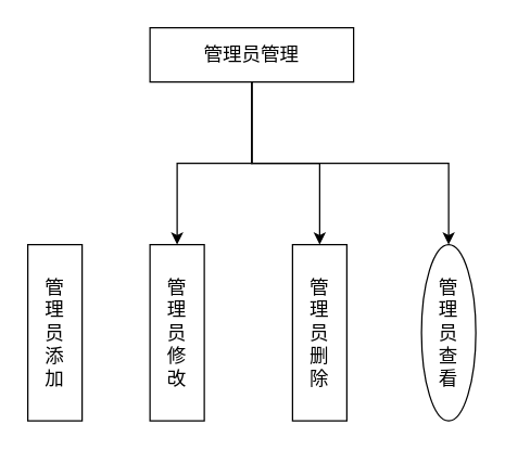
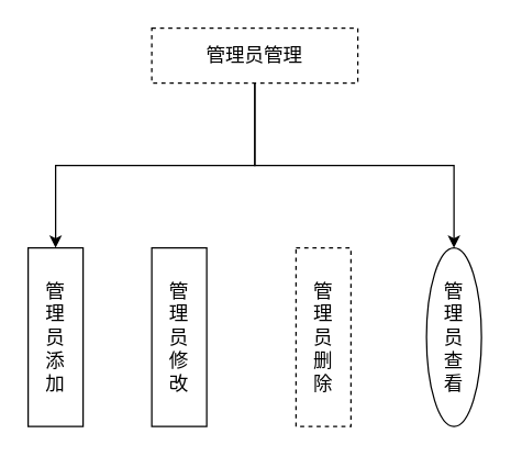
  <mxCell id="0" />
  <mxCell id="1" parent="0" />
- <mxCell id="2" style="edgeStyle=elbowEdgeStyle;rounded=0;orthogonalLoop=1;jettySize=auto;elbow=vertical;html=1;exitX=0.5;exitY=1;exitDx=0;exitDy=0;" parent="1" source="5" target="7" edge="1"><mxGeometry relative="1" as="geometry" /></mxCell>
+ <mxCell id="2" style="edgeStyle=elbowEdgeStyle;rounded=0;orthogonalLoop=1;jettySize=auto;elbow=vertical;html=1;exitX=0.5;exitY=1;exitDx=0;exitDy=0;entryX=0.5;entryY=0;entryDx=0;entryDy=0;" parent="1" source="5" target="6" edge="1"><mxGeometry relative="1" as="geometry" /></mxCell>
  <mxCell id="3" style="edgeStyle=elbowEdgeStyle;rounded=0;orthogonalLoop=1;jettySize=auto;elbow=vertical;html=1;exitX=0.5;exitY=1;exitDx=0;exitDy=0;entryX=0.5;entryY=0;entryDx=0;entryDy=0;" parent="1" source="5" target="9" edge="1"><mxGeometry relative="1" as="geometry" /></mxCell>
- <mxCell id="4" style="edgeStyle=elbowEdgeStyle;rounded=0;orthogonalLoop=1;jettySize=auto;elbow=vertical;html=1;exitX=0.5;exitY=1;exitDx=0;exitDy=0;entryX=0.5;entryY=0;entryDx=0;entryDy=0;" parent="1" source="5" target="8" edge="1"><mxGeometry relative="1" as="geometry" /></mxCell>
- <mxCell id="5" value="&lt;font style=&quot;font-size: 14px&quot;&gt;管理员管理&lt;/font&gt;" style="rounded=0;whiteSpace=wrap;html=1;" parent="1" vertex="1"><mxGeometry x="110" y="20" width="150" height="40" as="geometry" /></mxCell>
+ <mxCell id="5" value="&lt;font style=&quot;font-size: 14px&quot;&gt;管理员管理&lt;/font&gt;" style="rounded=0;whiteSpace=wrap;html=1;dashed=1;" parent="1" vertex="1"><mxGeometry x="110" y="20" width="150" height="40" as="geometry" /></mxCell>
  <mxCell id="6" value="&lt;font style=&quot;font-size: 14px&quot;&gt;管&lt;br&gt;理&lt;br&gt;员&lt;br&gt;添&lt;br&gt;加&lt;/font&gt;" style="rounded=0;whiteSpace=wrap;html=1;" parent="1" vertex="1"><mxGeometry x="20" y="180" width="40" height="130" as="geometry" /></mxCell>
  <mxCell id="7" value="&lt;font style=&quot;font-size: 14px&quot;&gt;管&lt;br&gt;理&lt;br&gt;员&lt;br&gt;修&lt;br&gt;改&lt;/font&gt;" style="rounded=0;whiteSpace=wrap;html=1;" parent="1" vertex="1"><mxGeometry x="110" y="180" width="40" height="130" as="geometry" /></mxCell>
- <mxCell id="8" value="&lt;font style=&quot;font-size: 14px&quot;&gt;管&lt;br&gt;理&lt;br&gt;员&lt;br&gt;删&lt;br&gt;除&lt;/font&gt;" style="rounded=0;whiteSpace=wrap;html=1;" parent="1" vertex="1"><mxGeometry x="215" y="180" width="40" height="130" as="geometry" /></mxCell>
+ <mxCell id="8" value="&lt;font style=&quot;font-size: 14px&quot;&gt;管&lt;br&gt;理&lt;br&gt;员&lt;br&gt;删&lt;br&gt;除&lt;/font&gt;" style="rounded=0;whiteSpace=wrap;html=1;dashed=1;" parent="1" vertex="1"><mxGeometry x="215" y="180" width="40" height="130" as="geometry" /></mxCell>
  <mxCell id="9" value="&lt;font style=&quot;font-size: 14px&quot;&gt;管&lt;br&gt;理&lt;br&gt;员&lt;br&gt;查&lt;br&gt;看&lt;/font&gt;" style="ellipse;whiteSpace=wrap;html=1;" parent="1" vertex="1"><mxGeometry x="310" y="180" width="40" height="130" as="geometry" /></mxCell>
